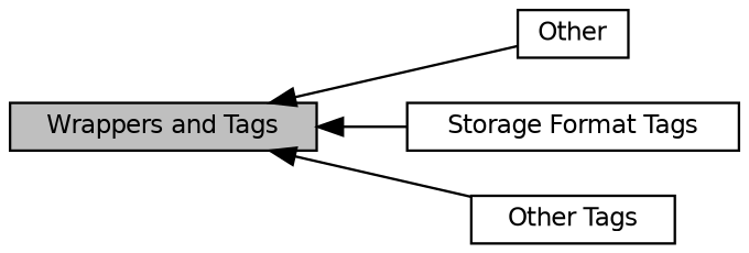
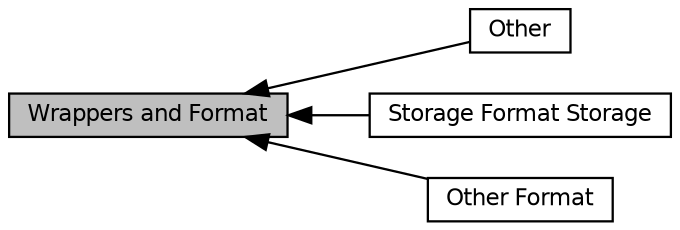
  digraph {
    rankdir=LR
    node [color=black fillcolor=white fontname=Helvetica fontsize=10 shape=box style=filled]
    edge [dir=back fontname=Helvetica fontsize=10 labelfontname=Helvetica labelfontsize=10 shape=plaintext style=solid]
-   n1 [fillcolor=grey75 fontcolor=black height=0.2 label="Wrappers and Tags" width=0.4]
+   n1 [fillcolor=grey75 fontcolor=black height=0.2 label="Wrappers and Format" width=0.4]
    n2 [height=0.2 label=Other width=0.4]
-   n3 [height=0.2 label="Storage Format Tags" width=0.4]
-   n4 [height=0.2 label="Other Tags" width=0.4]
+   n3 [height=0.2 label="Storage Format Storage" width=0.4]
+   n4 [height=0.2 label="Other Format" width=0.4]
    n1 -> n2
    n1 -> n3
    n1 -> n4
  }
